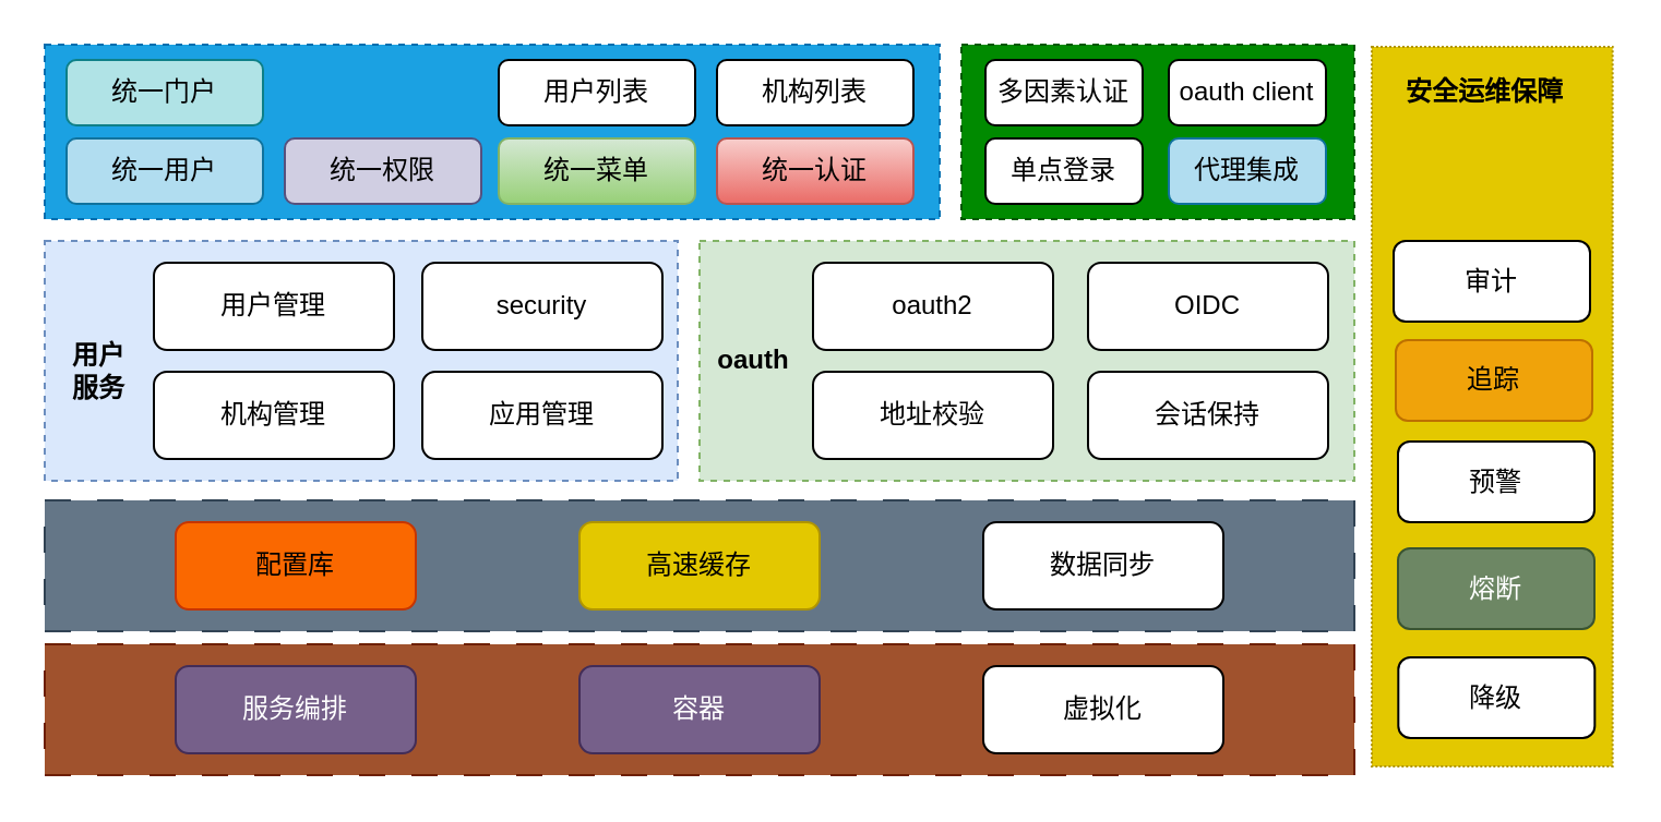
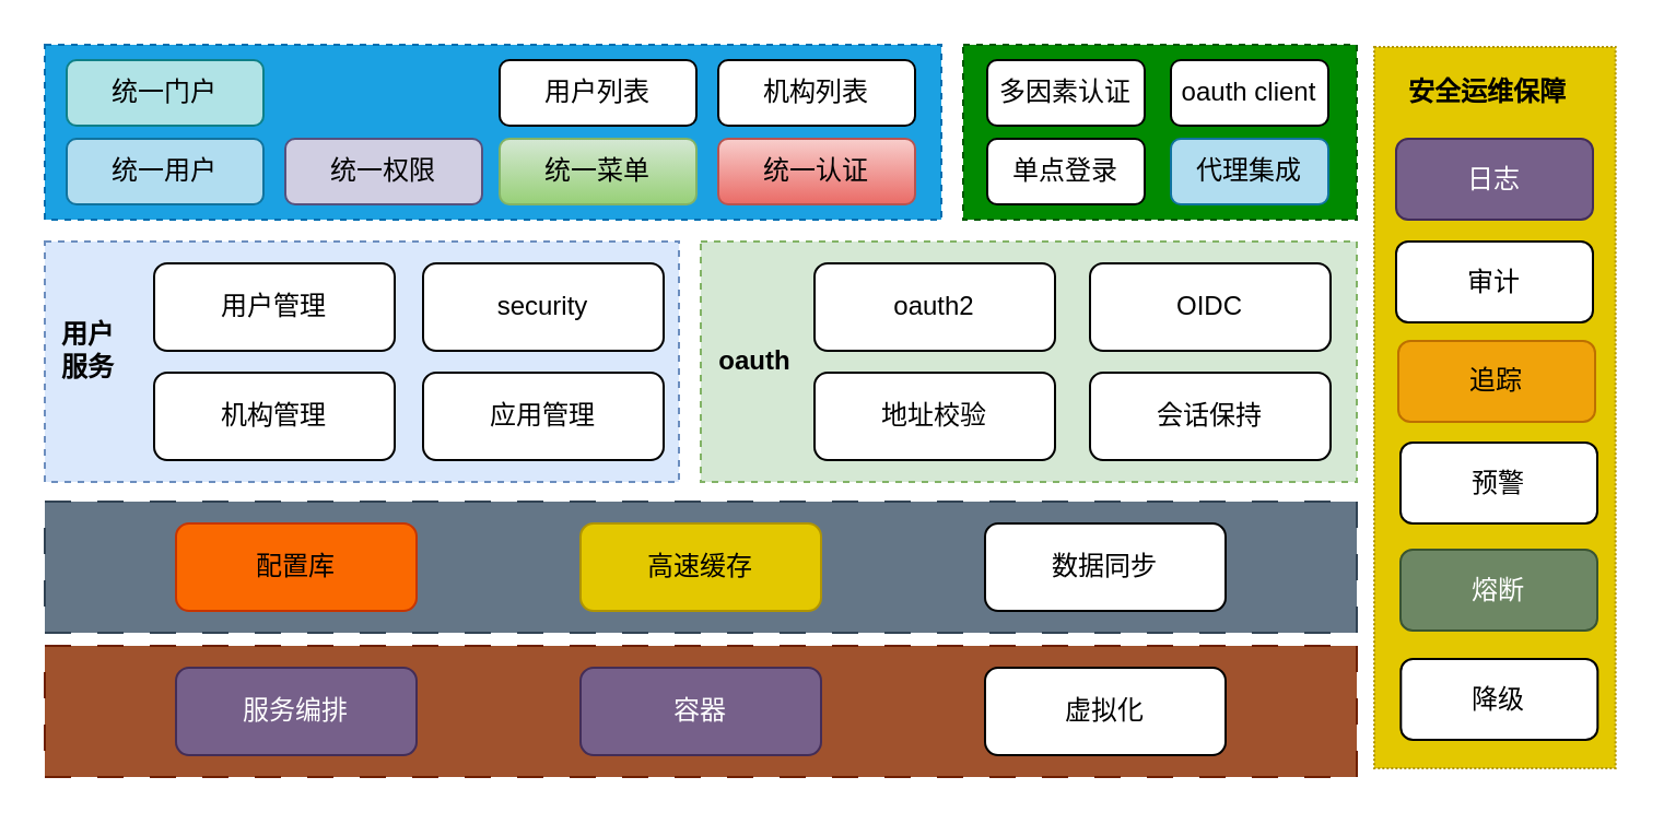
  <mxCell id="0" />
  <mxCell id="1" parent="0" />
  <mxCell id="2" value="" style="rounded=0;whiteSpace=wrap;html=1;dashed=1;dashPattern=12 12;fillColor=#a0522d;fontColor=#ffffff;strokeColor=#6D1F00;" vertex="1" parent="1"><mxGeometry x="20" y="295" width="600" height="60" as="geometry" /></mxCell>
  <mxCell id="3" value="服务编排" style="rounded=1;whiteSpace=wrap;html=1;fillColor=#76608a;fontColor=#ffffff;strokeColor=#432D57;" vertex="1" parent="1"><mxGeometry x="80" y="305" width="110" height="40" as="geometry" /></mxCell>
  <mxCell id="4" value="容器" style="rounded=1;whiteSpace=wrap;html=1;fillColor=#76608a;fontColor=#ffffff;strokeColor=#432D57;" vertex="1" parent="1"><mxGeometry x="265" y="305" width="110" height="40" as="geometry" /></mxCell>
  <mxCell id="5" value="虚拟化" style="rounded=1;whiteSpace=wrap;html=1;" vertex="1" parent="1"><mxGeometry x="450" y="305" width="110" height="40" as="geometry" /></mxCell>
  <mxCell id="6" value="" style="rounded=0;whiteSpace=wrap;html=1;dashed=1;dashPattern=12 12;fillColor=#647687;fontColor=#ffffff;strokeColor=#314354;" vertex="1" parent="1"><mxGeometry x="20" y="229" width="600" height="60" as="geometry" /></mxCell>
  <mxCell id="7" value="配置库" style="rounded=1;whiteSpace=wrap;html=1;fillColor=#fa6800;fontColor=#000000;strokeColor=#C73500;" vertex="1" parent="1"><mxGeometry x="80" y="239" width="110" height="40" as="geometry" /></mxCell>
  <mxCell id="8" value="高速缓存" style="rounded=1;whiteSpace=wrap;html=1;fillColor=#e3c800;fontColor=#000000;strokeColor=#B09500;" vertex="1" parent="1"><mxGeometry x="265" y="239" width="110" height="40" as="geometry" /></mxCell>
  <mxCell id="9" value="数据同步" style="rounded=1;whiteSpace=wrap;html=1;" vertex="1" parent="1"><mxGeometry x="450" y="239" width="110" height="40" as="geometry" /></mxCell>
  <mxCell id="10" value="" style="rounded=0;whiteSpace=wrap;html=1;dashed=1;fillColor=#d5e8d4;strokeColor=#82b366;" vertex="1" parent="1"><mxGeometry x="320" y="110" width="300" height="110" as="geometry" /></mxCell>
  <mxCell id="11" value="oauth2" style="rounded=1;whiteSpace=wrap;html=1;" vertex="1" parent="1"><mxGeometry x="372" y="120" width="110" height="40" as="geometry" /></mxCell>
  <mxCell id="12" value="OIDC" style="rounded=1;whiteSpace=wrap;html=1;" vertex="1" parent="1"><mxGeometry x="498" y="120" width="110" height="40" as="geometry" /></mxCell>
  <mxCell id="13" value="地址校验" style="rounded=1;whiteSpace=wrap;html=1;" vertex="1" parent="1"><mxGeometry x="372" y="170" width="110" height="40" as="geometry" /></mxCell>
  <mxCell id="14" value="会话保持" style="rounded=1;whiteSpace=wrap;html=1;" vertex="1" parent="1"><mxGeometry x="498" y="170" width="110" height="40" as="geometry" /></mxCell>
  <mxCell id="15" value="" style="rounded=0;whiteSpace=wrap;html=1;dashed=1;fillColor=#dae8fc;strokeColor=#6c8ebf;" vertex="1" parent="1"><mxGeometry x="20" y="110" width="290" height="110" as="geometry" /></mxCell>
  <mxCell id="16" value="用户管理" style="rounded=1;whiteSpace=wrap;html=1;" vertex="1" parent="1"><mxGeometry x="70" y="120" width="110" height="40" as="geometry" /></mxCell>
  <mxCell id="17" value="security" style="rounded=1;whiteSpace=wrap;html=1;" vertex="1" parent="1"><mxGeometry x="193" y="120" width="110" height="40" as="geometry" /></mxCell>
  <mxCell id="18" value="机构管理" style="rounded=1;whiteSpace=wrap;html=1;" vertex="1" parent="1"><mxGeometry x="70" y="170" width="110" height="40" as="geometry" /></mxCell>
  <mxCell id="19" value="应用管理" style="rounded=1;whiteSpace=wrap;html=1;" vertex="1" parent="1"><mxGeometry x="193" y="170" width="110" height="40" as="geometry" /></mxCell>
  <mxCell id="20" value="oauth" style="text;html=1;strokeColor=none;fillColor=none;align=center;verticalAlign=middle;whiteSpace=wrap;rounded=0;fontStyle=1" vertex="1" parent="1"><mxGeometry x="330" y="130" width="30" height="70" as="geometry" /></mxCell>
- <mxCell id="21" value="用户服务" style="text;html=1;strokeColor=none;fillColor=none;align=center;verticalAlign=middle;whiteSpace=wrap;rounded=0;fontStyle=1" vertex="1" parent="1"><mxGeometry x="30" y="130" width="30" height="80" as="geometry" /></mxCell>
+ <mxCell id="21" value="用户服务" style="text;html=1;strokeColor=none;fillColor=none;align=center;verticalAlign=middle;whiteSpace=wrap;rounded=0;fontStyle=1" vertex="1" parent="1"><mxGeometry x="25" y="120" width="30" height="80" as="geometry" /></mxCell>
  <mxCell id="22" value="" style="rounded=0;whiteSpace=wrap;html=1;dashed=1;fillColor=#1ba1e2;fontColor=#ffffff;strokeColor=#006EAF;" vertex="1" parent="1"><mxGeometry x="20" y="20" width="410" height="80" as="geometry" /></mxCell>
  <mxCell id="23" value="统一门户" style="rounded=1;whiteSpace=wrap;html=1;fillColor=#b0e3e6;strokeColor=#0e8088;" vertex="1" parent="1"><mxGeometry x="30" y="27" width="90" height="30" as="geometry" /></mxCell>
  <mxCell id="24" value="统一用户" style="rounded=1;whiteSpace=wrap;html=1;fillColor=#b1ddf0;strokeColor=#10739e;" vertex="1" parent="1"><mxGeometry x="30" y="63" width="90" height="30" as="geometry" /></mxCell>
  <mxCell id="25" value="统一权限" style="rounded=1;whiteSpace=wrap;html=1;fillColor=#d0cee2;strokeColor=#56517e;" vertex="1" parent="1"><mxGeometry x="130" y="63" width="90" height="30" as="geometry" /></mxCell>
  <mxCell id="26" value="用户列表" style="rounded=1;whiteSpace=wrap;html=1;" vertex="1" parent="1"><mxGeometry x="228" y="27" width="90" height="30" as="geometry" /></mxCell>
  <mxCell id="27" value="统一菜单" style="rounded=1;whiteSpace=wrap;html=1;fillColor=#d5e8d4;strokeColor=#82b366;gradientColor=#97d077;" vertex="1" parent="1"><mxGeometry x="228" y="63" width="90" height="30" as="geometry" /></mxCell>
  <mxCell id="28" value="机构列表" style="rounded=1;whiteSpace=wrap;html=1;" vertex="1" parent="1"><mxGeometry x="328" y="27" width="90" height="30" as="geometry" /></mxCell>
  <mxCell id="29" value="统一认证" style="rounded=1;whiteSpace=wrap;html=1;fillColor=#f8cecc;gradientColor=#ea6b66;strokeColor=#b85450;" vertex="1" parent="1"><mxGeometry x="328" y="63" width="90" height="30" as="geometry" /></mxCell>
  <mxCell id="30" value="" style="rounded=0;whiteSpace=wrap;html=1;dashed=1;fillColor=#008a00;fontColor=#ffffff;strokeColor=#005700;" vertex="1" parent="1"><mxGeometry x="440" y="20" width="180" height="80" as="geometry" /></mxCell>
  <mxCell id="31" value="多因素认证" style="rounded=1;whiteSpace=wrap;html=1;" vertex="1" parent="1"><mxGeometry x="451" y="27" width="72" height="30" as="geometry" /></mxCell>
  <mxCell id="32" value="单点登录" style="rounded=1;whiteSpace=wrap;html=1;" vertex="1" parent="1"><mxGeometry x="451" y="63" width="72" height="30" as="geometry" /></mxCell>
  <mxCell id="33" value="oauth client" style="rounded=1;whiteSpace=wrap;html=1;" vertex="1" parent="1"><mxGeometry x="535" y="27" width="72" height="30" as="geometry" /></mxCell>
  <mxCell id="34" value="代理集成" style="rounded=1;whiteSpace=wrap;html=1;fillColor=#b1ddf0;strokeColor=#10739e;" vertex="1" parent="1"><mxGeometry x="535" y="63" width="72" height="30" as="geometry" /></mxCell>
  <mxCell id="35" value="" style="rounded=0;whiteSpace=wrap;html=1;aspect=fixed;dashed=1;dashPattern=1 1;fillColor=#e3c800;fontColor=#000000;strokeColor=#B09500;" vertex="1" parent="1"><mxGeometry x="628" y="21" width="110.33" height="330" as="geometry" /></mxCell>
  <mxCell id="36" value="安全运维保障" style="text;html=1;strokeColor=none;fillColor=none;align=center;verticalAlign=middle;whiteSpace=wrap;rounded=0;fontStyle=1" vertex="1" parent="1"><mxGeometry x="640" y="27" width="80" height="30" as="geometry" /></mxCell>
+ <mxCell id="37" value="日志" style="rounded=1;whiteSpace=wrap;html=1;fillColor=#76608a;fontColor=#ffffff;strokeColor=#432D57;" vertex="1" parent="1"><mxGeometry x="638" y="63" width="90" height="37" as="geometry" /></mxCell>
  <mxCell id="38" value="审计" style="rounded=1;whiteSpace=wrap;html=1;" vertex="1" parent="1"><mxGeometry x="638" y="110" width="90" height="37" as="geometry" /></mxCell>
  <mxCell id="39" value="追踪" style="rounded=1;whiteSpace=wrap;html=1;fillColor=#f0a30a;fontColor=#000000;strokeColor=#BD7000;" vertex="1" parent="1"><mxGeometry x="639" y="155.5" width="90" height="37" as="geometry" /></mxCell>
  <mxCell id="40" value="预警" style="rounded=1;whiteSpace=wrap;html=1;" vertex="1" parent="1"><mxGeometry x="640" y="202" width="90" height="37" as="geometry" /></mxCell>
  <mxCell id="41" value="熔断" style="rounded=1;whiteSpace=wrap;html=1;fillColor=#6d8764;fontColor=#ffffff;strokeColor=#3A5431;" vertex="1" parent="1"><mxGeometry x="640" y="251" width="90" height="37" as="geometry" /></mxCell>
  <mxCell id="42" value="降级" style="rounded=1;whiteSpace=wrap;html=1;" vertex="1" parent="1"><mxGeometry x="640.16" y="301" width="90" height="37" as="geometry" /></mxCell>
